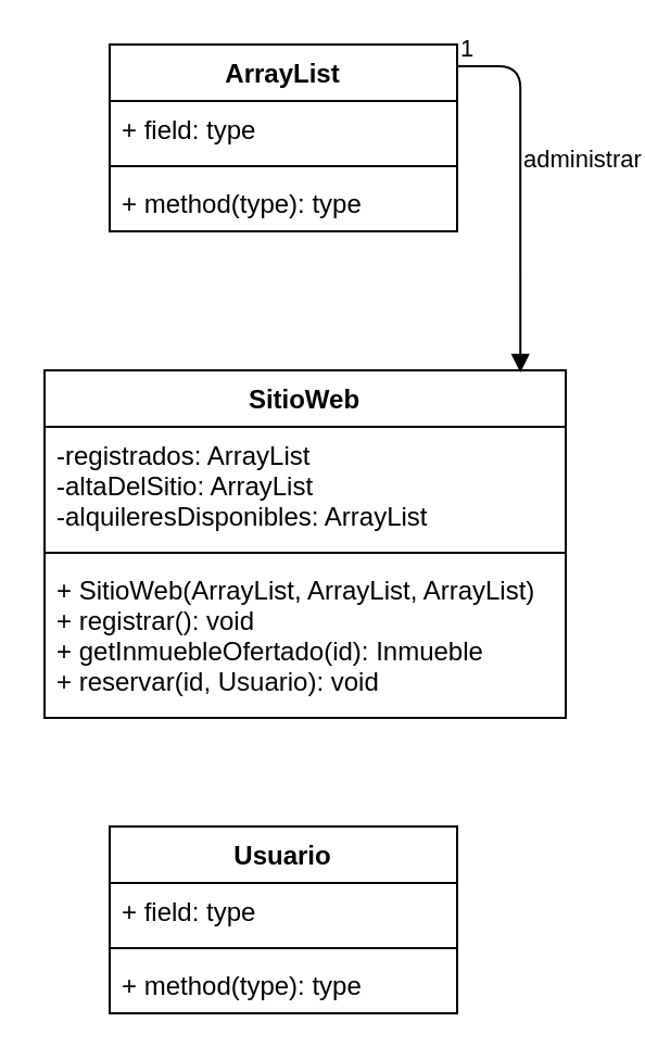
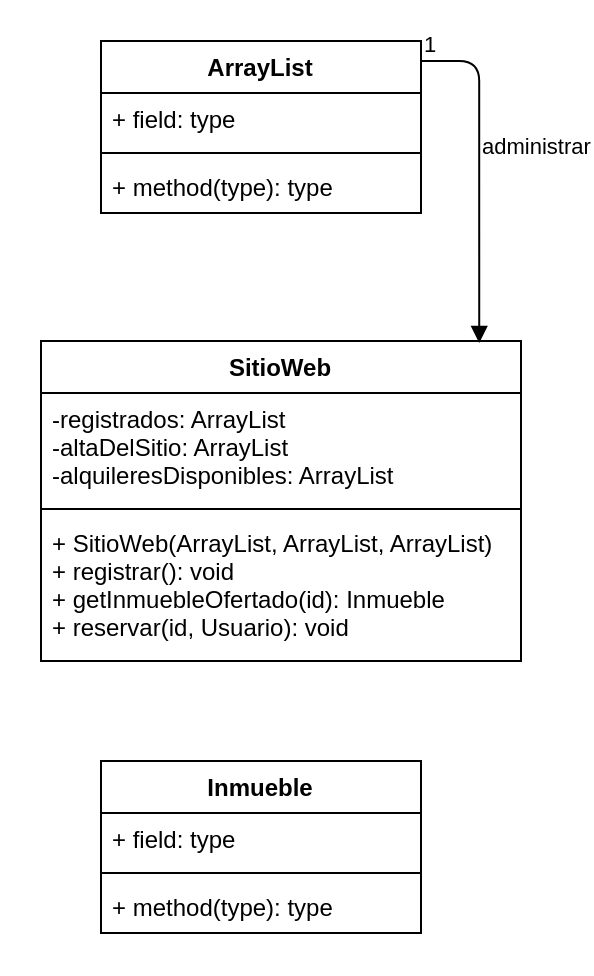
  <mxCell id="0" />
  <mxCell id="1" parent="0" />
  <mxCell id="2" value="SitioWeb" style="swimlane;fontStyle=1;align=center;verticalAlign=top;childLayout=stackLayout;horizontal=1;startSize=26;horizontalStack=0;resizeParent=1;resizeParentMax=0;resizeLast=0;collapsible=1;marginBottom=0;" vertex="1" parent="1"><mxGeometry x="20" y="170" width="240" height="160" as="geometry" /></mxCell>
  <mxCell id="3" value="-registrados: ArrayList&#10;-altaDelSitio: ArrayList&#10;-alquileresDisponibles: ArrayList" style="text;strokeColor=none;fillColor=none;align=left;verticalAlign=top;spacingLeft=4;spacingRight=4;overflow=hidden;rotatable=0;points=[[0,0.5],[1,0.5]];portConstraint=eastwest;" vertex="1" parent="2"><mxGeometry y="26" width="240" height="54" as="geometry" /></mxCell>
  <mxCell id="4" value="" style="line;strokeWidth=1;fillColor=none;align=left;verticalAlign=middle;spacingTop=-1;spacingLeft=3;spacingRight=3;rotatable=0;labelPosition=right;points=[];portConstraint=eastwest;" vertex="1" parent="2"><mxGeometry y="80" width="240" height="8" as="geometry" /></mxCell>
  <mxCell id="5" value="+ SitioWeb(ArrayList, ArrayList, ArrayList)&#10;+ registrar(): void&#10;+ getInmuebleOfertado(id): Inmueble&#10;+ reservar(id, Usuario): void&#10;" style="text;strokeColor=none;fillColor=none;align=left;verticalAlign=top;spacingLeft=4;spacingRight=4;overflow=hidden;rotatable=0;points=[[0,0.5],[1,0.5]];portConstraint=eastwest;" vertex="1" parent="2"><mxGeometry y="88" width="240" height="72" as="geometry" /></mxCell>
  <mxCell id="6" value="ArrayList" style="swimlane;fontStyle=1;align=center;verticalAlign=top;childLayout=stackLayout;horizontal=1;startSize=26;horizontalStack=0;resizeParent=1;resizeParentMax=0;resizeLast=0;collapsible=1;marginBottom=0;" vertex="1" parent="1"><mxGeometry x="50" y="20" width="160" height="86" as="geometry" /></mxCell>
  <mxCell id="7" value="+ field: type" style="text;strokeColor=none;fillColor=none;align=left;verticalAlign=top;spacingLeft=4;spacingRight=4;overflow=hidden;rotatable=0;points=[[0,0.5],[1,0.5]];portConstraint=eastwest;" vertex="1" parent="6"><mxGeometry y="26" width="160" height="26" as="geometry" /></mxCell>
  <mxCell id="8" value="" style="line;strokeWidth=1;fillColor=none;align=left;verticalAlign=middle;spacingTop=-1;spacingLeft=3;spacingRight=3;rotatable=0;labelPosition=right;points=[];portConstraint=eastwest;" vertex="1" parent="6"><mxGeometry y="52" width="160" height="8" as="geometry" /></mxCell>
  <mxCell id="9" value="+ method(type): type" style="text;strokeColor=none;fillColor=none;align=left;verticalAlign=top;spacingLeft=4;spacingRight=4;overflow=hidden;rotatable=0;points=[[0,0.5],[1,0.5]];portConstraint=eastwest;" vertex="1" parent="6"><mxGeometry y="60" width="160" height="26" as="geometry" /></mxCell>
  <mxCell id="10" value="administrar" style="endArrow=block;endFill=1;html=1;edgeStyle=orthogonalEdgeStyle;align=left;verticalAlign=top;entryX=0.913;entryY=0.006;entryDx=0;entryDy=0;entryPerimeter=0;" edge="1" parent="1" target="2"><mxGeometry x="-0.305" relative="1" as="geometry"><mxPoint x="210" y="30" as="sourcePoint" /><mxPoint x="370" y="30" as="targetPoint" /><Array as="points"><mxPoint x="239" y="30" /></Array><mxPoint as="offset" /></mxGeometry></mxCell>
  <mxCell id="11" value="1" style="edgeLabel;resizable=0;html=1;align=left;verticalAlign=bottom;" connectable="0" vertex="1" parent="10"><mxGeometry x="-1" relative="1" as="geometry" /></mxCell>
- <mxCell id="12" value="Usuario" style="swimlane;fontStyle=1;align=center;verticalAlign=top;childLayout=stackLayout;horizontal=1;startSize=26;horizontalStack=0;resizeParent=1;resizeParentMax=0;resizeLast=0;collapsible=1;marginBottom=0;" vertex="1" parent="1"><mxGeometry x="50" y="380" width="160" height="86" as="geometry" /></mxCell>
+ <mxCell id="12" value="Inmueble" style="swimlane;fontStyle=1;align=center;verticalAlign=top;childLayout=stackLayout;horizontal=1;startSize=26;horizontalStack=0;resizeParent=1;resizeParentMax=0;resizeLast=0;collapsible=1;marginBottom=0;" vertex="1" parent="1"><mxGeometry x="50" y="380" width="160" height="86" as="geometry" /></mxCell>
  <mxCell id="13" value="+ field: type" style="text;strokeColor=none;fillColor=none;align=left;verticalAlign=top;spacingLeft=4;spacingRight=4;overflow=hidden;rotatable=0;points=[[0,0.5],[1,0.5]];portConstraint=eastwest;" vertex="1" parent="12"><mxGeometry y="26" width="160" height="26" as="geometry" /></mxCell>
  <mxCell id="14" value="" style="line;strokeWidth=1;fillColor=none;align=left;verticalAlign=middle;spacingTop=-1;spacingLeft=3;spacingRight=3;rotatable=0;labelPosition=right;points=[];portConstraint=eastwest;" vertex="1" parent="12"><mxGeometry y="52" width="160" height="8" as="geometry" /></mxCell>
  <mxCell id="15" value="+ method(type): type" style="text;strokeColor=none;fillColor=none;align=left;verticalAlign=top;spacingLeft=4;spacingRight=4;overflow=hidden;rotatable=0;points=[[0,0.5],[1,0.5]];portConstraint=eastwest;" vertex="1" parent="12"><mxGeometry y="60" width="160" height="26" as="geometry" /></mxCell>
